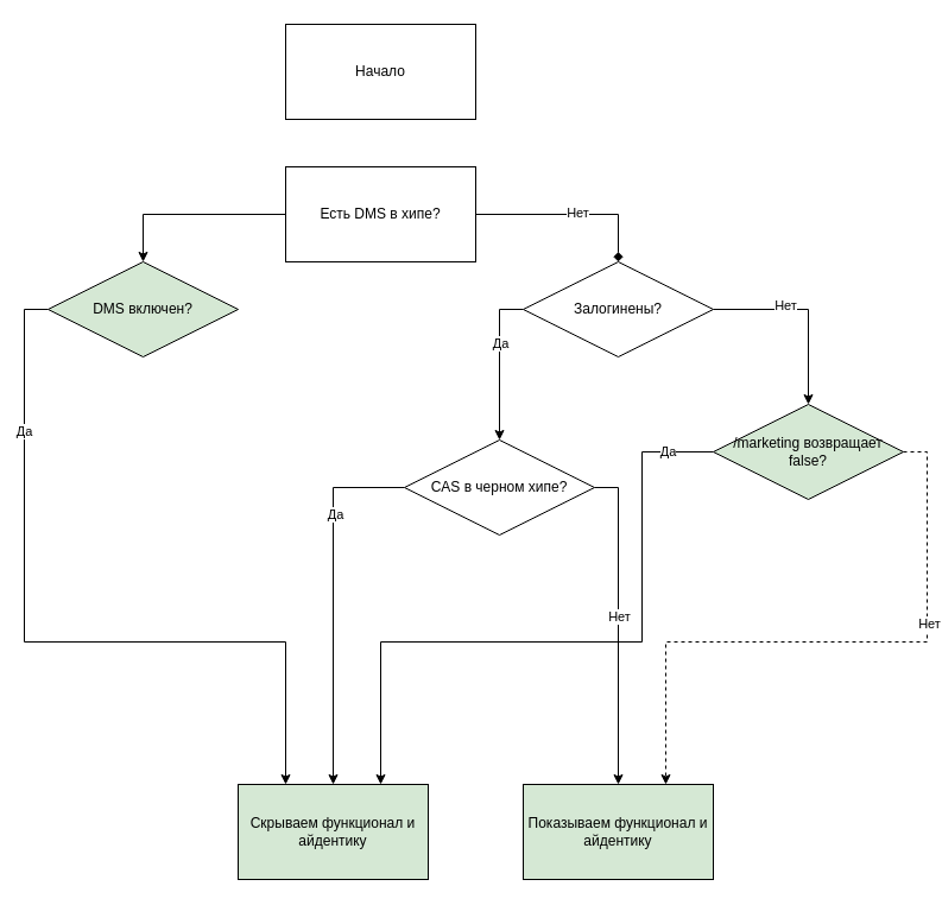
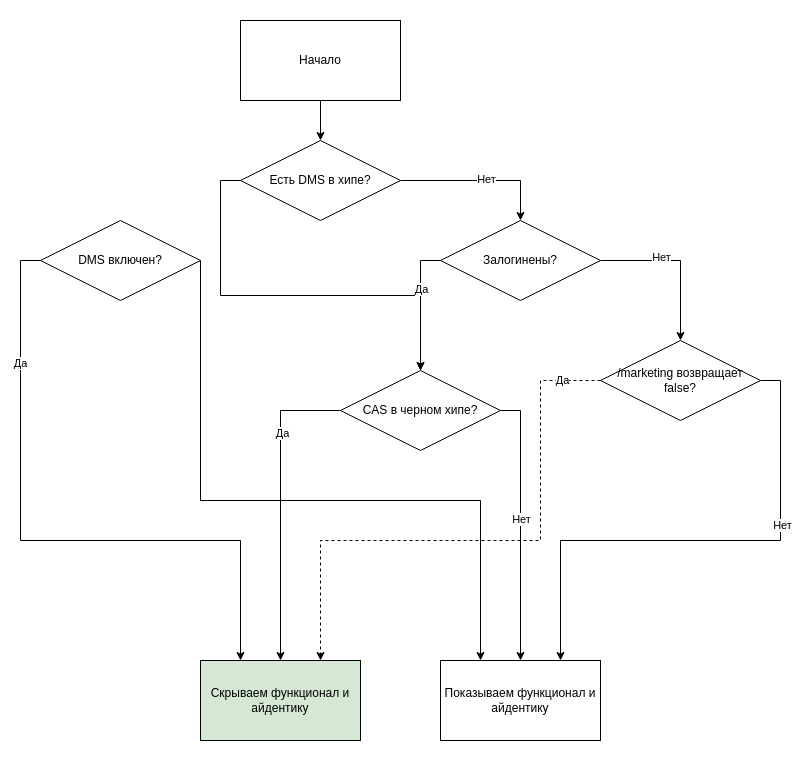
  <mxCell id="0" />
  <mxCell id="1" parent="0" />
+ <mxCell id="2" style="edgeStyle=orthogonalEdgeStyle;rounded=0;orthogonalLoop=1;jettySize=auto;html=1;exitX=0.5;exitY=1;exitDx=0;exitDy=0;entryX=0.5;entryY=0;entryDx=0;entryDy=0;" edge="1" parent="1" source="3" target="8"><mxGeometry relative="1" as="geometry" /></mxCell>
  <mxCell id="3" value="Начало" style="rounded=0;whiteSpace=wrap;html=1;" vertex="1" parent="1"><mxGeometry x="240" y="20" width="160" height="80" as="geometry" /></mxCell>
  <mxCell id="4" style="edgeStyle=orthogonalEdgeStyle;rounded=0;orthogonalLoop=1;jettySize=auto;html=1;exitX=0.5;exitY=1;exitDx=0;exitDy=0;" edge="1" parent="1" source="3" target="3"><mxGeometry relative="1" as="geometry" /></mxCell>
- <mxCell id="5" style="edgeStyle=orthogonalEdgeStyle;rounded=0;orthogonalLoop=1;jettySize=auto;html=1;exitX=1;exitY=0.5;exitDx=0;exitDy=0;entryX=0.5;entryY=0;entryDx=0;entryDy=0;endArrow=diamond;" edge="1" parent="1" source="8" target="14"><mxGeometry relative="1" as="geometry"><mxPoint x="520" y="220" as="targetPoint" /></mxGeometry></mxCell>
+ <mxCell id="5" style="edgeStyle=orthogonalEdgeStyle;rounded=0;orthogonalLoop=1;jettySize=auto;html=1;exitX=1;exitY=0.5;exitDx=0;exitDy=0;entryX=0.5;entryY=0;entryDx=0;entryDy=0;" edge="1" parent="1" source="8" target="14"><mxGeometry relative="1" as="geometry"><mxPoint x="520" y="220" as="targetPoint" /></mxGeometry></mxCell>
  <mxCell id="6" value="Нет" style="edgeLabel;html=1;align=center;verticalAlign=middle;resizable=0;points=[];" vertex="1" connectable="0" parent="5"><mxGeometry x="0.062" y="2" relative="1" as="geometry"><mxPoint as="offset" /></mxGeometry></mxCell>
- <mxCell id="7" style="edgeStyle=orthogonalEdgeStyle;rounded=0;orthogonalLoop=1;jettySize=auto;html=1;exitX=0;exitY=0.5;exitDx=0;exitDy=0;entryX=0.5;entryY=0;entryDx=0;entryDy=0;" edge="1" parent="1" source="8" target="23"><mxGeometry relative="1" as="geometry" /></mxCell>
- <mxCell id="8" value="Есть DMS в хипе?" style="whiteSpace=wrap;html=1;rounded=0;" vertex="1" parent="1"><mxGeometry x="240" y="140" width="160" height="80" as="geometry" /></mxCell>
+ <mxCell id="7" style="edgeStyle=orthogonalEdgeStyle;rounded=0;orthogonalLoop=1;jettySize=auto;html=1;exitX=0;exitY=0.5;exitDx=0;exitDy=0;" edge="1" parent="1" source="8" target="19"><mxGeometry relative="1" as="geometry" /></mxCell>
+ <mxCell id="8" value="Есть DMS в хипе?" style="rhombus;whiteSpace=wrap;html=1;" vertex="1" parent="1"><mxGeometry x="240" y="140" width="160" height="80" as="geometry" /></mxCell>
  <mxCell id="9" value="Скрываем функционал и айдентику" style="rounded=0;whiteSpace=wrap;html=1;fillColor=#d5e8d4;" vertex="1" parent="1"><mxGeometry x="200" y="660" width="160" height="80" as="geometry" /></mxCell>
  <mxCell id="10" style="edgeStyle=orthogonalEdgeStyle;rounded=0;orthogonalLoop=1;jettySize=auto;html=1;exitX=0;exitY=0.5;exitDx=0;exitDy=0;entryX=0.5;entryY=0;entryDx=0;entryDy=0;" edge="1" parent="1" source="14" target="19"><mxGeometry relative="1" as="geometry" /></mxCell>
  <mxCell id="11" value="Да" style="edgeLabel;html=1;align=center;verticalAlign=middle;resizable=0;points=[];" vertex="1" connectable="0" parent="10"><mxGeometry x="-0.267" relative="1" as="geometry"><mxPoint as="offset" /></mxGeometry></mxCell>
  <mxCell id="12" style="edgeStyle=orthogonalEdgeStyle;rounded=0;orthogonalLoop=1;jettySize=auto;html=1;exitX=1;exitY=0.5;exitDx=0;exitDy=0;entryX=0.5;entryY=0;entryDx=0;entryDy=0;" edge="1" parent="1" source="14" target="29"><mxGeometry relative="1" as="geometry" /></mxCell>
  <mxCell id="13" value="Нет" style="edgeLabel;html=1;align=center;verticalAlign=middle;resizable=0;points=[];" vertex="1" connectable="0" parent="12"><mxGeometry x="-0.25" y="4" relative="1" as="geometry"><mxPoint as="offset" /></mxGeometry></mxCell>
  <mxCell id="14" value="Залогинены?" style="rhombus;whiteSpace=wrap;html=1;" vertex="1" parent="1"><mxGeometry x="440" y="220" width="160" height="80" as="geometry" /></mxCell>
  <mxCell id="15" style="edgeStyle=orthogonalEdgeStyle;rounded=0;orthogonalLoop=1;jettySize=auto;html=1;exitX=0;exitY=0.5;exitDx=0;exitDy=0;entryX=0.5;entryY=0;entryDx=0;entryDy=0;" edge="1" parent="1" source="19" target="9"><mxGeometry relative="1" as="geometry" /></mxCell>
  <mxCell id="16" value="Да" style="edgeLabel;html=1;align=center;verticalAlign=middle;resizable=0;points=[];" vertex="1" connectable="0" parent="15"><mxGeometry x="-0.472" y="1" relative="1" as="geometry"><mxPoint as="offset" /></mxGeometry></mxCell>
  <mxCell id="17" style="edgeStyle=orthogonalEdgeStyle;rounded=0;orthogonalLoop=1;jettySize=auto;html=1;exitX=1;exitY=0.5;exitDx=0;exitDy=0;entryX=0.5;entryY=0;entryDx=0;entryDy=0;" edge="1" parent="1" source="19" target="24"><mxGeometry relative="1" as="geometry" /></mxCell>
  <mxCell id="18" value="Нет" style="edgeLabel;html=1;align=center;verticalAlign=middle;resizable=0;points=[];" vertex="1" connectable="0" parent="17"><mxGeometry x="-0.051" relative="1" as="geometry"><mxPoint as="offset" /></mxGeometry></mxCell>
  <mxCell id="19" value="CAS в черном хипе?" style="rhombus;whiteSpace=wrap;html=1;" vertex="1" parent="1"><mxGeometry x="340" y="370" width="160" height="80" as="geometry" /></mxCell>
  <mxCell id="20" style="edgeStyle=orthogonalEdgeStyle;rounded=0;orthogonalLoop=1;jettySize=auto;html=1;exitX=0;exitY=0.5;exitDx=0;exitDy=0;entryX=0.25;entryY=0;entryDx=0;entryDy=0;" edge="1" parent="1" source="23" target="9"><mxGeometry relative="1" as="geometry"><mxPoint x="-20" y="460" as="targetPoint" /><Array as="points"><mxPoint x="20" y="260" /><mxPoint x="20" y="540" /><mxPoint x="240" y="540" /></Array></mxGeometry></mxCell>
  <mxCell id="21" value="Да" style="edgeLabel;html=1;align=center;verticalAlign=middle;resizable=0;points=[];" vertex="1" connectable="0" parent="20"><mxGeometry x="-0.618" y="-1" relative="1" as="geometry"><mxPoint as="offset" /></mxGeometry></mxCell>
- <mxCell id="23" value="DMS включен?" style="rhombus;whiteSpace=wrap;html=1;fillColor=#d5e8d4;" vertex="1" parent="1"><mxGeometry x="40" y="220" width="160" height="80" as="geometry" /></mxCell>
- <mxCell id="24" value="Показываем функционал и айдентику" style="rounded=0;whiteSpace=wrap;html=1;fillColor=#d5e8d4;" vertex="1" parent="1"><mxGeometry x="440" y="660" width="160" height="80" as="geometry" /></mxCell>
- <mxCell id="25" style="edgeStyle=orthogonalEdgeStyle;rounded=0;orthogonalLoop=1;jettySize=auto;html=1;exitX=0;exitY=0.5;exitDx=0;exitDy=0;entryX=0.75;entryY=0;entryDx=0;entryDy=0;" edge="1" parent="1" source="29" target="9"><mxGeometry relative="1" as="geometry"><Array as="points"><mxPoint x="540" y="380" /><mxPoint x="540" y="540" /><mxPoint x="320" y="540" /></Array></mxGeometry></mxCell>
+ <mxCell id="22" style="edgeStyle=orthogonalEdgeStyle;rounded=0;orthogonalLoop=1;jettySize=auto;html=1;exitX=1;exitY=0.5;exitDx=0;exitDy=0;entryX=0.25;entryY=0;entryDx=0;entryDy=0;" edge="1" parent="1" source="23" target="24"><mxGeometry relative="1" as="geometry"><mxPoint x="260" y="530" as="targetPoint" /><Array as="points"><mxPoint x="200" y="500" /><mxPoint x="480" y="500" /></Array></mxGeometry></mxCell>
+ <mxCell id="23" value="DMS включен?" style="rhombus;whiteSpace=wrap;html=1;" vertex="1" parent="1"><mxGeometry x="40" y="220" width="160" height="80" as="geometry" /></mxCell>
+ <mxCell id="24" value="Показываем функционал и айдентику" style="rounded=0;whiteSpace=wrap;html=1;" vertex="1" parent="1"><mxGeometry x="440" y="660" width="160" height="80" as="geometry" /></mxCell>
+ <mxCell id="25" style="edgeStyle=orthogonalEdgeStyle;rounded=0;orthogonalLoop=1;jettySize=auto;html=1;exitX=0;exitY=0.5;exitDx=0;exitDy=0;entryX=0.75;entryY=0;entryDx=0;entryDy=0;dashed=1;" edge="1" parent="1" source="29" target="9"><mxGeometry relative="1" as="geometry"><Array as="points"><mxPoint x="540" y="380" /><mxPoint x="540" y="540" /><mxPoint x="320" y="540" /></Array></mxGeometry></mxCell>
  <mxCell id="26" value="Да" style="edgeLabel;html=1;align=center;verticalAlign=middle;resizable=0;points=[];" vertex="1" connectable="0" parent="25"><mxGeometry x="-0.862" y="-1" relative="1" as="geometry"><mxPoint as="offset" /></mxGeometry></mxCell>
- <mxCell id="27" style="edgeStyle=orthogonalEdgeStyle;rounded=0;orthogonalLoop=1;jettySize=auto;html=1;exitX=1;exitY=0.5;exitDx=0;exitDy=0;entryX=0.75;entryY=0;entryDx=0;entryDy=0;dashed=1;" edge="1" parent="1" source="29" target="24"><mxGeometry relative="1" as="geometry" /></mxCell>
+ <mxCell id="27" style="edgeStyle=orthogonalEdgeStyle;rounded=0;orthogonalLoop=1;jettySize=auto;html=1;exitX=1;exitY=0.5;exitDx=0;exitDy=0;entryX=0.75;entryY=0;entryDx=0;entryDy=0;" edge="1" parent="1" source="29" target="24"><mxGeometry relative="1" as="geometry" /></mxCell>
  <mxCell id="28" value="Нет" style="edgeLabel;html=1;align=center;verticalAlign=middle;resizable=0;points=[];" vertex="1" connectable="0" parent="27"><mxGeometry x="-0.368" y="1" relative="1" as="geometry"><mxPoint as="offset" /></mxGeometry></mxCell>
- <mxCell id="29" value="/marketing возвращает false?" style="rhombus;whiteSpace=wrap;html=1;fillColor=#d5e8d4;" vertex="1" parent="1"><mxGeometry x="600" y="340" width="160" height="80" as="geometry" /></mxCell>
+ <mxCell id="29" value="/marketing возвращает false?" style="rhombus;whiteSpace=wrap;html=1;" vertex="1" parent="1"><mxGeometry x="600" y="340" width="160" height="80" as="geometry" /></mxCell>
